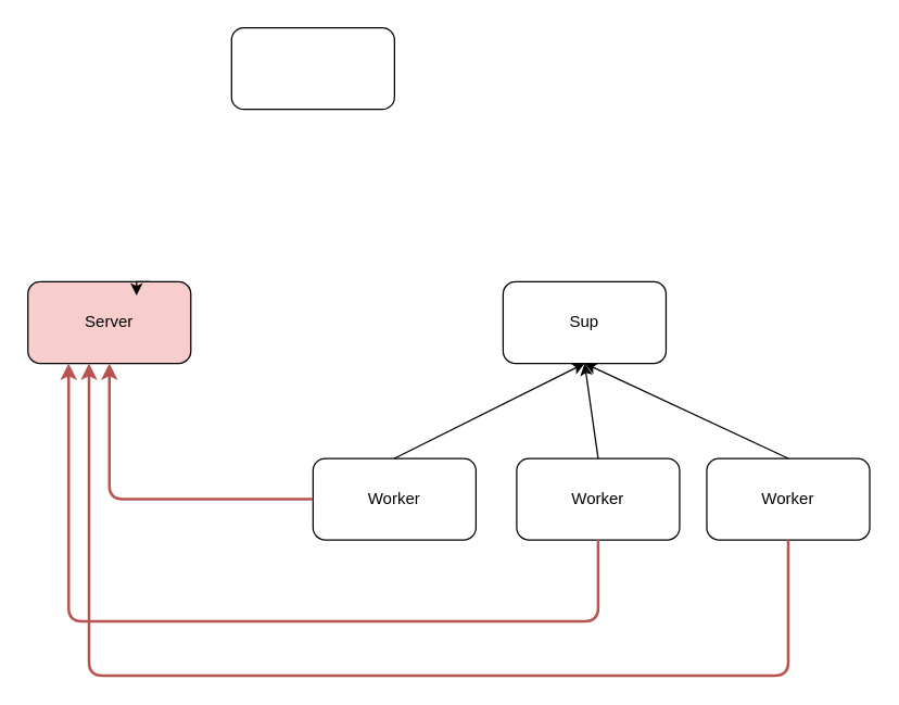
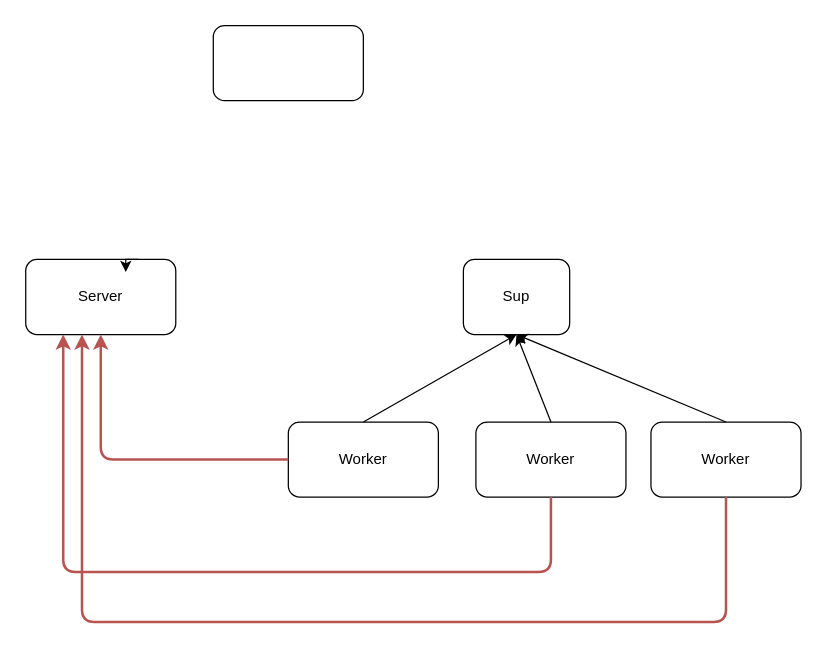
  <mxCell id="0" />
  <mxCell id="1" parent="0" />
  <mxCell id="2" value="Worker" style="rounded=1;whiteSpace=wrap;html=1;" vertex="1" parent="1"><mxGeometry x="230" y="337" width="120" height="60" as="geometry" /></mxCell>
- <mxCell id="3" value="Sup" style="rounded=1;whiteSpace=wrap;html=1;" vertex="1" parent="1"><mxGeometry x="370" y="207" width="120" height="60" as="geometry" /></mxCell>
+ <mxCell id="3" value="Sup" style="rounded=1;whiteSpace=wrap;html=1;" vertex="1" parent="1"><mxGeometry x="370" y="207" width="85" height="60" as="geometry" /></mxCell>
  <mxCell id="4" value="Worker" style="rounded=1;whiteSpace=wrap;html=1;" vertex="1" parent="1"><mxGeometry x="380" y="337" width="120" height="60" as="geometry" /></mxCell>
  <mxCell id="5" value="Worker" style="rounded=1;whiteSpace=wrap;html=1;" vertex="1" parent="1"><mxGeometry x="520" y="337" width="120" height="60" as="geometry" /></mxCell>
  <mxCell id="6" value="" style="endArrow=classic;html=1;entryX=0.5;entryY=1;entryDx=0;entryDy=0;" edge="1" parent="1" target="3"><mxGeometry width="50" height="50" relative="1" as="geometry"><mxPoint x="290" y="337" as="sourcePoint" /><mxPoint x="280" y="417" as="targetPoint" /></mxGeometry></mxCell>
  <mxCell id="7" value="" style="endArrow=classic;html=1;entryX=0.5;entryY=1;entryDx=0;entryDy=0;exitX=0.5;exitY=0;exitDx=0;exitDy=0;" edge="1" parent="1" source="4" target="3"><mxGeometry width="50" height="50" relative="1" as="geometry"><mxPoint x="300" y="347" as="sourcePoint" /><mxPoint x="440" y="277" as="targetPoint" /></mxGeometry></mxCell>
  <mxCell id="8" value="" style="endArrow=classic;html=1;entryX=0.5;entryY=1;entryDx=0;entryDy=0;exitX=0.5;exitY=0;exitDx=0;exitDy=0;" edge="1" parent="1" source="5" target="3"><mxGeometry width="50" height="50" relative="1" as="geometry"><mxPoint x="450" y="347" as="sourcePoint" /><mxPoint x="440" y="277" as="targetPoint" /></mxGeometry></mxCell>
- <mxCell id="9" value="Server" style="rounded=1;whiteSpace=wrap;html=1;fillColor=#f8cecc;" vertex="1" parent="1"><mxGeometry x="20" y="207" width="120" height="60" as="geometry" /></mxCell>
+ <mxCell id="9" value="Server" style="rounded=1;whiteSpace=wrap;html=1;" vertex="1" parent="1"><mxGeometry x="20" y="207" width="120" height="60" as="geometry" /></mxCell>
  <mxCell id="10" style="edgeStyle=orthogonalEdgeStyle;rounded=0;orthogonalLoop=1;jettySize=auto;html=1;exitX=0.75;exitY=0;exitDx=0;exitDy=0;entryX=0.667;entryY=0.167;entryDx=0;entryDy=0;entryPerimeter=0;" edge="1" parent="1" source="9" target="9"><mxGeometry relative="1" as="geometry" /></mxCell>
  <mxCell id="11" value="" style="edgeStyle=elbowEdgeStyle;elbow=vertical;endArrow=classic;html=1;exitX=0;exitY=0.5;exitDx=0;exitDy=0;entryX=0.5;entryY=1;entryDx=0;entryDy=0;strokeWidth=2;fillColor=#f8cecc;strokeColor=#b85450;" edge="1" parent="1" source="2" target="9"><mxGeometry width="50" height="50" relative="1" as="geometry"><mxPoint x="20" y="467" as="sourcePoint" /><mxPoint x="70" y="417" as="targetPoint" /><Array as="points"><mxPoint x="170" y="367" /></Array></mxGeometry></mxCell>
  <mxCell id="12" value="" style="edgeStyle=elbowEdgeStyle;elbow=vertical;endArrow=classic;html=1;exitX=0.5;exitY=1;exitDx=0;exitDy=0;entryX=0.5;entryY=1;entryDx=0;entryDy=0;strokeWidth=2;fillColor=#f8cecc;strokeColor=#b85450;" edge="1" parent="1" source="4"><mxGeometry width="50" height="50" relative="1" as="geometry"><mxPoint x="200" y="367" as="sourcePoint" /><mxPoint x="50" y="267" as="targetPoint" /><Array as="points"><mxPoint x="240" y="457" /></Array></mxGeometry></mxCell>
  <mxCell id="13" value="" style="edgeStyle=elbowEdgeStyle;elbow=vertical;endArrow=classic;html=1;exitX=0.5;exitY=1;exitDx=0;exitDy=0;entryX=0.375;entryY=1;entryDx=0;entryDy=0;entryPerimeter=0;fillColor=#f8cecc;strokeColor=#b85450;strokeWidth=2;" edge="1" parent="1" source="5" target="9"><mxGeometry width="50" height="50" relative="1" as="geometry"><mxPoint x="450" y="407" as="sourcePoint" /><mxPoint x="60" y="277" as="targetPoint" /><Array as="points"><mxPoint x="260" y="497" /></Array></mxGeometry></mxCell>
  <mxCell id="14" value="" style="rounded=1;whiteSpace=wrap;html=1;" vertex="1" parent="1"><mxGeometry x="170" y="20" width="120" height="60" as="geometry" /></mxCell>
